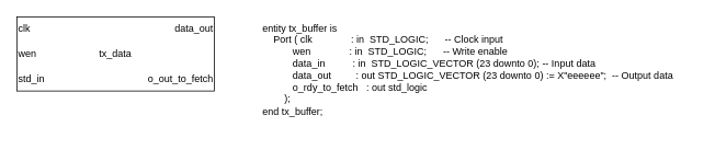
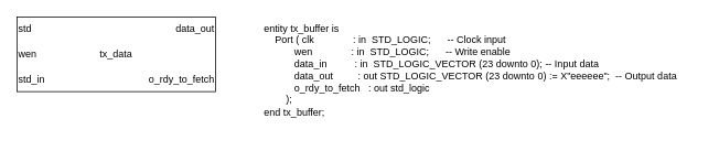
  <mxCell id="0" />
  <mxCell id="1" parent="0" />
  <mxCell id="2" value="entity tx_buffer is&#10;    Port ( clk              : in  STD_LOGIC;      -- Clock input&#10;           wen              : in  STD_LOGIC;      -- Write enable&#10;           data_in          : in  STD_LOGIC_VECTOR (23 downto 0); -- Input data&#10;           data_out         : out STD_LOGIC_VECTOR (23 downto 0) := X&quot;eeeeee&quot;;  -- Output data&#10;           o_rdy_to_fetch   : out std_logic&#10;        );&#10;end tx_buffer;" style="text;whiteSpace=wrap;html=1;" vertex="1" parent="1"><mxGeometry x="317" width="530" height="140" as="geometry" y="20" /></mxCell>
  <mxCell id="3" value="" style="rounded=0;whiteSpace=wrap;html=1;" vertex="1" parent="1"><mxGeometry width="240" height="90" as="geometry" x="20" y="20" /></mxCell>
- <mxCell id="4" value="clk" style="text;html=1;align=left;verticalAlign=middle;resizable=0;points=[];autosize=1;strokeColor=none;fillColor=none;" vertex="1" parent="1"><mxGeometry width="40" height="30" as="geometry" x="20" y="20" /></mxCell>
+ <mxCell id="4" value="std" style="text;html=1;align=left;verticalAlign=middle;resizable=0;points=[];autosize=1;strokeColor=none;fillColor=none;" vertex="1" parent="1"><mxGeometry width="40" height="30" as="geometry" x="20" y="20" /></mxCell>
  <mxCell id="5" value="wen" style="text;html=1;align=left;verticalAlign=middle;resizable=0;points=[];autosize=1;strokeColor=none;fillColor=none;" vertex="1" parent="1"><mxGeometry y="50" width="50" height="30" as="geometry" x="20" /></mxCell>
  <mxCell id="6" value="std_in" style="text;html=1;align=left;verticalAlign=middle;resizable=0;points=[];autosize=1;strokeColor=none;fillColor=none;" vertex="1" parent="1"><mxGeometry y="80" width="60" height="30" as="geometry" x="20" /></mxCell>
  <mxCell id="7" value="data_out" style="text;html=1;align=right;verticalAlign=middle;resizable=0;points=[];autosize=1;strokeColor=none;fillColor=none;" vertex="1" parent="1"><mxGeometry x="190" width="70" height="30" as="geometry" y="20" /></mxCell>
- <mxCell id="8" value="o_out_to_fetch" style="text;html=1;align=right;verticalAlign=middle;resizable=0;points=[];autosize=1;strokeColor=none;fillColor=none;" vertex="1" parent="1"><mxGeometry x="160" y="80" width="100" height="30" as="geometry" /></mxCell>
+ <mxCell id="8" value="o_rdy_to_fetch" style="text;html=1;align=right;verticalAlign=middle;resizable=0;points=[];autosize=1;strokeColor=none;fillColor=none;" vertex="1" parent="1"><mxGeometry x="160" y="80" width="100" height="30" as="geometry" /></mxCell>
  <mxCell id="9" value="tx_data" style="text;html=1;strokeColor=none;fillColor=none;align=center;verticalAlign=middle;whiteSpace=wrap;rounded=0;" vertex="1" parent="1"><mxGeometry x="110" y="50" width="60" height="30" as="geometry" /></mxCell>
